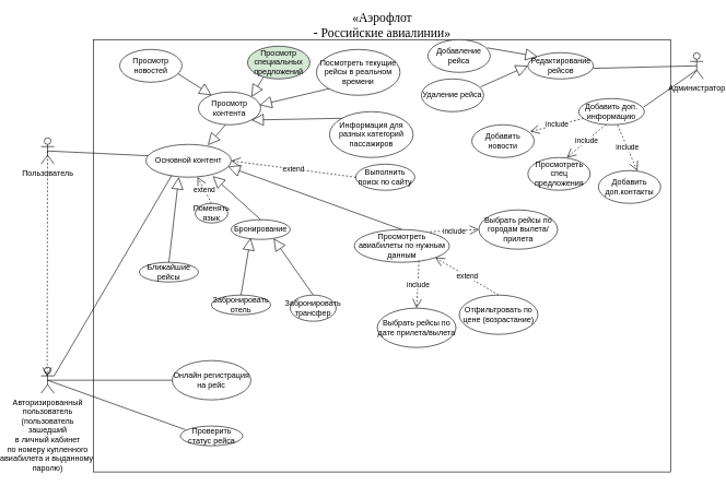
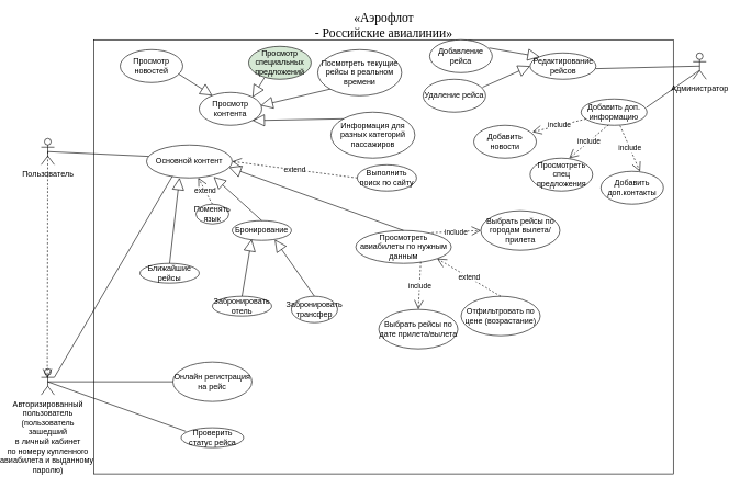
  <mxCell id="0" />
  <mxCell id="1" parent="0" />
  <mxCell id="2" value="Пользователь" style="shape=umlActor;verticalLabelPosition=bottom;verticalAlign=top;html=1;" vertex="1" parent="1"><mxGeometry x="20" y="210" width="20" height="40" as="geometry" /></mxCell>
  <mxCell id="3" value="" style="html=1;" vertex="1" parent="1"><mxGeometry x="100" y="60" width="880" height="660" as="geometry" /></mxCell>
  <mxCell id="4" value="&lt;span style=&quot;font-size:14.5pt;font-family:Montserrat;&lt;br/&gt;mso-fareast-font-family:&amp;quot;Times New Roman&amp;quot;;mso-bidi-font-family:&amp;quot;Times New Roman&amp;quot;;&lt;br/&gt;mso-ansi-language:RU;mso-fareast-language:RU;mso-bidi-language:AR-SA&quot;&gt;«Аэрофлот&lt;br/&gt;- Российские авиалинии»&lt;br&gt;&lt;br&gt;&lt;/span&gt;" style="text;html=1;align=center;verticalAlign=middle;resizable=0;points=[];autosize=1;strokeColor=none;fillColor=none;" vertex="1" parent="1"><mxGeometry x="455" y="20" width="170" height="60" as="geometry" /></mxCell>
  <mxCell id="5" value="Добавление рейса" style="ellipse;whiteSpace=wrap;html=1;" vertex="1" parent="1"><mxGeometry x="610" y="60" width="95" height="50" as="geometry" /></mxCell>
  <mxCell id="6" value="Редактирование рейсов" style="ellipse;whiteSpace=wrap;html=1;" vertex="1" parent="1"><mxGeometry x="762.5" y="80" width="100" height="40" as="geometry" /></mxCell>
  <mxCell id="7" value="Удаление рейса" style="ellipse;whiteSpace=wrap;html=1;" vertex="1" parent="1"><mxGeometry x="600" y="120" width="95" height="50" as="geometry" /></mxCell>
  <mxCell id="8" value="Просмотр контента" style="ellipse;whiteSpace=wrap;html=1;" vertex="1" parent="1"><mxGeometry x="260" y="140" width="95" height="50" as="geometry" /></mxCell>
  <mxCell id="9" value="Администратор" style="shape=umlActor;verticalLabelPosition=bottom;verticalAlign=top;html=1;" vertex="1" parent="1"><mxGeometry x="1010" y="80" width="20" height="40" as="geometry" /></mxCell>
  <mxCell id="10" value="" style="endArrow=none;html=1;rounded=0;exitX=0.994;exitY=0.598;exitDx=0;exitDy=0;exitPerimeter=0;entryX=0.5;entryY=0.5;entryDx=0;entryDy=0;entryPerimeter=0;" edge="1" parent="1" source="6" target="9"><mxGeometry width="50" height="50" relative="1" as="geometry"><mxPoint x="920" y="240" as="sourcePoint" /><mxPoint x="1020" y="220" as="targetPoint" /></mxGeometry></mxCell>
  <mxCell id="11" value="Просмотр новостей" style="ellipse;whiteSpace=wrap;html=1;" vertex="1" parent="1"><mxGeometry x="140" y="75" width="95" height="50" as="geometry" /></mxCell>
  <mxCell id="12" value="" style="endArrow=block;endSize=16;endFill=0;html=1;rounded=0;entryX=0;entryY=0.5;entryDx=0;entryDy=0;exitX=0.95;exitY=0.244;exitDx=0;exitDy=0;exitPerimeter=0;" edge="1" parent="1" source="7" target="6"><mxGeometry x="-0.125" y="-10" width="160" relative="1" as="geometry"><mxPoint x="654.5" y="184.71" as="sourcePoint" /><mxPoint x="814.5" y="184.71" as="targetPoint" /><mxPoint as="offset" /></mxGeometry></mxCell>
  <mxCell id="13" value="" style="endArrow=block;endSize=16;endFill=0;html=1;rounded=0;entryX=0;entryY=0;entryDx=0;entryDy=0;exitX=0.95;exitY=0.25;exitDx=0;exitDy=0;exitPerimeter=0;" edge="1" parent="1" source="5" target="6"><mxGeometry x="-0.125" y="-10" width="160" relative="1" as="geometry"><mxPoint x="650" y="124.71" as="sourcePoint" /><mxPoint x="745.5" y="125" as="targetPoint" /><mxPoint as="offset" /></mxGeometry></mxCell>
  <mxCell id="14" value="" style="endArrow=block;endSize=16;endFill=0;html=1;rounded=0;entryX=0.21;entryY=0.093;entryDx=0;entryDy=0;exitX=0.935;exitY=0.741;exitDx=0;exitDy=0;exitPerimeter=0;entryPerimeter=0;" edge="1" parent="1" source="11" target="8"><mxGeometry x="-0.125" y="-10" width="160" relative="1" as="geometry"><mxPoint x="240" y="110" as="sourcePoint" /><mxPoint x="470.5" y="230.29" as="targetPoint" /><mxPoint as="offset" /></mxGeometry></mxCell>
  <mxCell id="15" value="Просмотр специальных предложений" style="ellipse;whiteSpace=wrap;html=1;fillColor=#d5e8d4;" vertex="1" parent="1"><mxGeometry x="335" y="70" width="95" height="50" as="geometry" /></mxCell>
  <mxCell id="16" value="" style="endArrow=block;endSize=16;endFill=0;html=1;rounded=0;entryX=1;entryY=0;entryDx=0;entryDy=0;exitX=0.253;exitY=0.954;exitDx=0;exitDy=0;exitPerimeter=0;" edge="1" parent="1" source="15" target="8"><mxGeometry x="-0.125" y="-10" width="160" relative="1" as="geometry"><mxPoint x="395" y="200" as="sourcePoint" /><mxPoint x="395" y="150" as="targetPoint" /><mxPoint as="offset" /></mxGeometry></mxCell>
  <mxCell id="17" value="Добавить доп. информацию" style="ellipse;whiteSpace=wrap;html=1;" vertex="1" parent="1"><mxGeometry x="840" y="150" width="100" height="40" as="geometry" /></mxCell>
  <mxCell id="18" value="" style="endArrow=none;html=1;rounded=0;exitX=0.991;exitY=0.324;exitDx=0;exitDy=0;exitPerimeter=0;entryX=0.463;entryY=0.67;entryDx=0;entryDy=0;entryPerimeter=0;" edge="1" parent="1" source="17" target="9"><mxGeometry width="50" height="50" relative="1" as="geometry"><mxPoint x="869.4" y="133.92" as="sourcePoint" /><mxPoint x="1030" y="130" as="targetPoint" /></mxGeometry></mxCell>
  <mxCell id="19" value="Добавить новости" style="ellipse;whiteSpace=wrap;html=1;" vertex="1" parent="1"><mxGeometry x="677" y="190" width="95" height="50" as="geometry" /></mxCell>
  <mxCell id="20" value="Просмотреть спец предложения" style="ellipse;whiteSpace=wrap;html=1;" vertex="1" parent="1"><mxGeometry x="762.5" y="240" width="95" height="50" as="geometry" /></mxCell>
  <mxCell id="21" value="include" style="endArrow=open;endSize=12;dashed=1;html=1;rounded=0;exitX=0.415;exitY=0.983;exitDx=0;exitDy=0;exitPerimeter=0;entryX=0.625;entryY=0.006;entryDx=0;entryDy=0;entryPerimeter=0;" edge="1" parent="1" source="17" target="20"><mxGeometry width="160" relative="1" as="geometry"><mxPoint x="920" y="220" as="sourcePoint" /><mxPoint x="1080" y="220" as="targetPoint" /></mxGeometry></mxCell>
  <mxCell id="22" value="include" style="endArrow=open;endSize=12;dashed=1;html=1;rounded=0;entryX=0.937;entryY=0.206;entryDx=0;entryDy=0;entryPerimeter=0;" edge="1" parent="1" source="17" target="19"><mxGeometry width="160" relative="1" as="geometry"><mxPoint x="840" y="180" as="sourcePoint" /><mxPoint x="827.875" y="240.98" as="targetPoint" /></mxGeometry></mxCell>
  <mxCell id="23" value="Добавить доп.контакты" style="ellipse;whiteSpace=wrap;html=1;" vertex="1" parent="1"><mxGeometry x="870" y="260" width="95" height="50" as="geometry" /></mxCell>
  <mxCell id="24" value="include" style="endArrow=open;endSize=12;dashed=1;html=1;rounded=0;exitX=0.591;exitY=1.015;exitDx=0;exitDy=0;exitPerimeter=0;entryX=0.625;entryY=0.006;entryDx=0;entryDy=0;entryPerimeter=0;" edge="1" parent="1" target="23" source="17"><mxGeometry width="160" relative="1" as="geometry"><mxPoint x="976.5" y="209.32" as="sourcePoint" /><mxPoint x="1175" y="240" as="targetPoint" /></mxGeometry></mxCell>
  <mxCell id="25" value="Информация для разных категорий пассажиров" style="ellipse;whiteSpace=wrap;html=1;" vertex="1" parent="1"><mxGeometry x="460" y="170" width="127.5" height="70" as="geometry" /></mxCell>
  <mxCell id="26" value="" style="endArrow=block;endSize=16;endFill=0;html=1;rounded=0;entryX=1;entryY=1;entryDx=0;entryDy=0;exitX=0;exitY=0;exitDx=0;exitDy=0;" edge="1" parent="1" source="25" target="8"><mxGeometry x="-0.125" y="-10" width="160" relative="1" as="geometry"><mxPoint x="424.035" y="127.7" as="sourcePoint" /><mxPoint x="350.989" y="147.271" as="targetPoint" /><mxPoint as="offset" /></mxGeometry></mxCell>
  <mxCell id="27" value="Просмотреть авиабилеты по нужным данным" style="ellipse;whiteSpace=wrap;html=1;" vertex="1" parent="1"><mxGeometry x="497.79" y="350" width="145" height="50" as="geometry" /></mxCell>
  <mxCell id="28" value="" style="endArrow=none;html=1;rounded=0;exitX=0.5;exitY=0.5;exitDx=0;exitDy=0;exitPerimeter=0;entryX=0.025;entryY=0.346;entryDx=0;entryDy=0;entryPerimeter=0;" edge="1" parent="1" source="2" target="37"><mxGeometry width="50" height="50" relative="1" as="geometry"><mxPoint x="70" y="260" as="sourcePoint" /><mxPoint x="270" y="175" as="targetPoint" /></mxGeometry></mxCell>
  <mxCell id="29" value="Выбрать рейсы по городам вылета/прилета" style="ellipse;whiteSpace=wrap;html=1;" vertex="1" parent="1"><mxGeometry x="687.79" y="320" width="120" height="60" as="geometry" /></mxCell>
  <mxCell id="30" value="Выбрать рейсы по дате прилета/вылета" style="ellipse;whiteSpace=wrap;html=1;" vertex="1" parent="1"><mxGeometry x="532.79" y="470" width="120" height="60" as="geometry" /></mxCell>
  <mxCell id="31" value="include" style="endArrow=open;endSize=12;dashed=1;html=1;rounded=0;entryX=0;entryY=0.5;entryDx=0;entryDy=0;exitX=0.796;exitY=0.066;exitDx=0;exitDy=0;exitPerimeter=0;" edge="1" parent="1" source="27" target="29"><mxGeometry width="160" relative="1" as="geometry"><mxPoint x="478.906" y="459.997" as="sourcePoint" /><mxPoint x="397.785" y="480" as="targetPoint" /></mxGeometry></mxCell>
  <mxCell id="32" value="include" style="endArrow=open;endSize=12;dashed=1;html=1;rounded=0;entryX=0.5;entryY=0;entryDx=0;entryDy=0;exitX=0.68;exitY=0.952;exitDx=0;exitDy=0;exitPerimeter=0;" edge="1" parent="1" source="27" target="30"><mxGeometry width="160" relative="1" as="geometry"><mxPoint x="639.17" y="450" as="sourcePoint" /><mxPoint x="537.79" y="485.24" as="targetPoint" /></mxGeometry></mxCell>
  <mxCell id="33" value="Отфильтровать по цене (возрастание)" style="ellipse;whiteSpace=wrap;html=1;" vertex="1" parent="1"><mxGeometry x="657.79" y="450" width="120" height="60" as="geometry" /></mxCell>
  <mxCell id="34" value="extend" style="endArrow=open;endSize=12;dashed=1;html=1;rounded=0;entryX=1;entryY=1;entryDx=0;entryDy=0;exitX=0.5;exitY=0;exitDx=0;exitDy=0;" edge="1" parent="1" source="33" target="27"><mxGeometry width="160" relative="1" as="geometry"><mxPoint x="711.39" y="380" as="sourcePoint" /><mxPoint x="637.79" y="452.4" as="targetPoint" /></mxGeometry></mxCell>
  <mxCell id="35" value="Авторизированный &lt;br&gt;пользователь&lt;br&gt;(пользователь &lt;br&gt;зашедший&lt;br&gt;в личный кабинет&lt;br&gt;по номеру купленного&lt;br&gt;авиабилета и выданному&amp;nbsp;&lt;br&gt;паролю)" style="shape=umlActor;verticalLabelPosition=bottom;verticalAlign=top;html=1;" vertex="1" parent="1"><mxGeometry x="20" y="560" width="20" height="40" as="geometry" /></mxCell>
  <mxCell id="36" value="" style="endArrow=open;endSize=12;dashed=1;html=1;rounded=0;entryX=0.463;entryY=0.364;entryDx=0;entryDy=0;entryPerimeter=0;exitX=0.5;exitY=0.5;exitDx=0;exitDy=0;exitPerimeter=0;" edge="1" parent="1" source="2" target="35"><mxGeometry width="160" relative="1" as="geometry"><mxPoint x="60" y="300" as="sourcePoint" /><mxPoint x="-51.18" y="345.24" as="targetPoint" /></mxGeometry></mxCell>
  <mxCell id="37" value="Основной контент" style="ellipse;whiteSpace=wrap;html=1;" vertex="1" parent="1"><mxGeometry x="180" y="220" width="130" height="50" as="geometry" /></mxCell>
- <mxCell id="38" value="" style="endArrow=block;endSize=16;endFill=0;html=1;rounded=0;entryX=0.727;entryY=0.024;entryDx=0;entryDy=0;exitX=0.436;exitY=0.997;exitDx=0;exitDy=0;exitPerimeter=0;entryPerimeter=0;" edge="1" parent="1" source="8" target="37"><mxGeometry x="-0.125" y="-10" width="160" relative="1" as="geometry"><mxPoint x="319.995" y="200.43" as="sourcePoint" /><mxPoint x="246.949" y="230.001" as="targetPoint" /><mxPoint as="offset" /></mxGeometry></mxCell>
  <mxCell id="39" value="" style="endArrow=block;endSize=16;endFill=0;html=1;rounded=0;entryX=0.964;entryY=0.68;entryDx=0;entryDy=0;exitX=0.5;exitY=0;exitDx=0;exitDy=0;entryPerimeter=0;" edge="1" parent="1" source="27" target="37"><mxGeometry x="-0.125" y="-10" width="160" relative="1" as="geometry"><mxPoint x="479.21" y="269.85" as="sourcePoint" /><mxPoint x="472.2" y="324.2" as="targetPoint" /><mxPoint as="offset" /></mxGeometry></mxCell>
  <mxCell id="40" value="" style="endArrow=none;html=1;rounded=0;exitX=1;exitY=0.333;exitDx=0;exitDy=0;exitPerimeter=0;entryX=0.303;entryY=0.944;entryDx=0;entryDy=0;entryPerimeter=0;" edge="1" parent="1" source="35" target="37"><mxGeometry width="50" height="50" relative="1" as="geometry"><mxPoint x="40" y="240" as="sourcePoint" /><mxPoint x="193.25" y="247.3" as="targetPoint" /></mxGeometry></mxCell>
  <mxCell id="41" value="Посмотреть текущие рейсы в реальном времени" style="ellipse;whiteSpace=wrap;html=1;" vertex="1" parent="1"><mxGeometry x="440" y="75" width="127.5" height="70" as="geometry" /></mxCell>
  <mxCell id="42" value="" style="endArrow=block;endSize=16;endFill=0;html=1;rounded=0;entryX=0.984;entryY=0.399;entryDx=0;entryDy=0;exitX=0;exitY=1;exitDx=0;exitDy=0;entryPerimeter=0;" edge="1" parent="1" source="41" target="8"><mxGeometry x="-0.125" y="-10" width="160" relative="1" as="geometry"><mxPoint x="488.444" y="190.377" as="sourcePoint" /><mxPoint x="350.989" y="192.729" as="targetPoint" /><mxPoint as="offset" /></mxGeometry></mxCell>
  <mxCell id="43" value="Поменять язык" style="ellipse;whiteSpace=wrap;html=1;" vertex="1" parent="1"><mxGeometry x="255" y="310" width="50" height="30" as="geometry" /></mxCell>
  <mxCell id="44" value="extend" style="endArrow=open;endSize=12;dashed=1;html=1;rounded=0;entryX=0.604;entryY=0.997;entryDx=0;entryDy=0;exitX=0.5;exitY=0;exitDx=0;exitDy=0;entryPerimeter=0;" edge="1" parent="1" source="43" target="37"><mxGeometry width="160" relative="1" as="geometry"><mxPoint x="283.6" y="424.55" as="sourcePoint" /><mxPoint x="277.74" y="320" as="targetPoint" /></mxGeometry></mxCell>
  <mxCell id="45" value="Онлайн регистрация на рейс" style="ellipse;whiteSpace=wrap;html=1;" vertex="1" parent="1"><mxGeometry x="220" y="550" width="120" height="60" as="geometry" /></mxCell>
  <mxCell id="46" value="" style="endArrow=none;html=1;rounded=0;exitX=0.5;exitY=0.5;exitDx=0;exitDy=0;exitPerimeter=0;entryX=0;entryY=0.5;entryDx=0;entryDy=0;" edge="1" parent="1" source="35" target="45"><mxGeometry width="50" height="50" relative="1" as="geometry"><mxPoint x="50" y="583.333" as="sourcePoint" /><mxPoint x="229.39" y="277.2" as="targetPoint" /></mxGeometry></mxCell>
  <mxCell id="47" value="Забронировать отель" style="ellipse;whiteSpace=wrap;html=1;" vertex="1" parent="1"><mxGeometry x="280" y="450" width="90" height="30" as="geometry" /></mxCell>
  <mxCell id="48" value="Забронировать трансфер" style="ellipse;whiteSpace=wrap;html=1;" vertex="1" parent="1"><mxGeometry x="400" y="450" width="70" height="40" as="geometry" /></mxCell>
  <mxCell id="49" value="" style="endArrow=block;endSize=16;endFill=0;html=1;rounded=0;entryX=0.719;entryY=0.961;entryDx=0;entryDy=0;exitX=0.5;exitY=0;exitDx=0;exitDy=0;entryPerimeter=0;" edge="1" parent="1" source="48" target="50"><mxGeometry x="-0.125" y="-10" width="160" relative="1" as="geometry"><mxPoint x="700.29" y="440" as="sourcePoint" /><mxPoint x="403.35" y="345.05" as="targetPoint" /><mxPoint as="offset" /></mxGeometry></mxCell>
  <mxCell id="50" value="Бронирование" style="ellipse;whiteSpace=wrap;html=1;" vertex="1" parent="1"><mxGeometry x="310" y="335" width="90" height="30" as="geometry" /></mxCell>
  <mxCell id="51" value="" style="endArrow=block;endSize=16;endFill=0;html=1;rounded=0;entryX=0.328;entryY=0.938;entryDx=0;entryDy=0;exitX=0.5;exitY=0;exitDx=0;exitDy=0;entryPerimeter=0;" edge="1" parent="1" source="47" target="50"><mxGeometry x="-0.125" y="-10" width="160" relative="1" as="geometry"><mxPoint x="390" y="441.17" as="sourcePoint" /><mxPoint x="319.71" y="310" as="targetPoint" /><mxPoint as="offset" /></mxGeometry></mxCell>
  <mxCell id="52" value="" style="endArrow=block;endSize=16;endFill=0;html=1;rounded=0;entryX=0.784;entryY=0.97;entryDx=0;entryDy=0;exitX=0.5;exitY=0;exitDx=0;exitDy=0;entryPerimeter=0;" edge="1" parent="1" source="50" target="37"><mxGeometry x="-0.125" y="-10" width="160" relative="1" as="geometry"><mxPoint x="355" y="296.86" as="sourcePoint" /><mxPoint x="369.52" y="210" as="targetPoint" /><mxPoint as="offset" /></mxGeometry></mxCell>
  <mxCell id="53" value="Выполнить поиск по сайту" style="ellipse;whiteSpace=wrap;html=1;" vertex="1" parent="1"><mxGeometry x="500" y="250.15" width="90" height="39.85" as="geometry" /></mxCell>
  <mxCell id="54" value="extend" style="endArrow=open;endSize=12;dashed=1;html=1;rounded=0;entryX=1;entryY=0.5;entryDx=0;entryDy=0;exitX=0;exitY=0.5;exitDx=0;exitDy=0;" edge="1" parent="1" source="53" target="37"><mxGeometry width="160" relative="1" as="geometry"><mxPoint x="633.6" y="294.7" as="sourcePoint" /><mxPoint x="608.52" y="140" as="targetPoint" /></mxGeometry></mxCell>
  <mxCell id="55" value="Проверить статус рейса" style="ellipse;whiteSpace=wrap;html=1;" vertex="1" parent="1"><mxGeometry x="232.5" y="650" width="95" height="30" as="geometry" /></mxCell>
  <mxCell id="56" value="" style="endArrow=none;html=1;rounded=0;exitX=0.5;exitY=0.5;exitDx=0;exitDy=0;exitPerimeter=0;entryX=0.077;entryY=0.179;entryDx=0;entryDy=0;entryPerimeter=0;" edge="1" parent="1" source="35" target="55"><mxGeometry width="50" height="50" relative="1" as="geometry"><mxPoint x="40" y="590" as="sourcePoint" /><mxPoint x="230" y="590" as="targetPoint" /></mxGeometry></mxCell>
  <mxCell id="57" value="Ближайшие рейсы" style="ellipse;whiteSpace=wrap;html=1;" vertex="1" parent="1"><mxGeometry x="170" y="400" width="90" height="30" as="geometry" /></mxCell>
  <mxCell id="58" value="" style="endArrow=block;endSize=16;endFill=0;html=1;rounded=0;entryX=0.385;entryY=1;entryDx=0;entryDy=0;exitX=0.5;exitY=0;exitDx=0;exitDy=0;entryPerimeter=0;" edge="1" parent="1" source="57" target="37"><mxGeometry x="-0.125" y="-10" width="160" relative="1" as="geometry"><mxPoint x="265" y="460.11" as="sourcePoint" /><mxPoint x="191.92" y="431.75" as="targetPoint" /><mxPoint as="offset" /></mxGeometry></mxCell>
